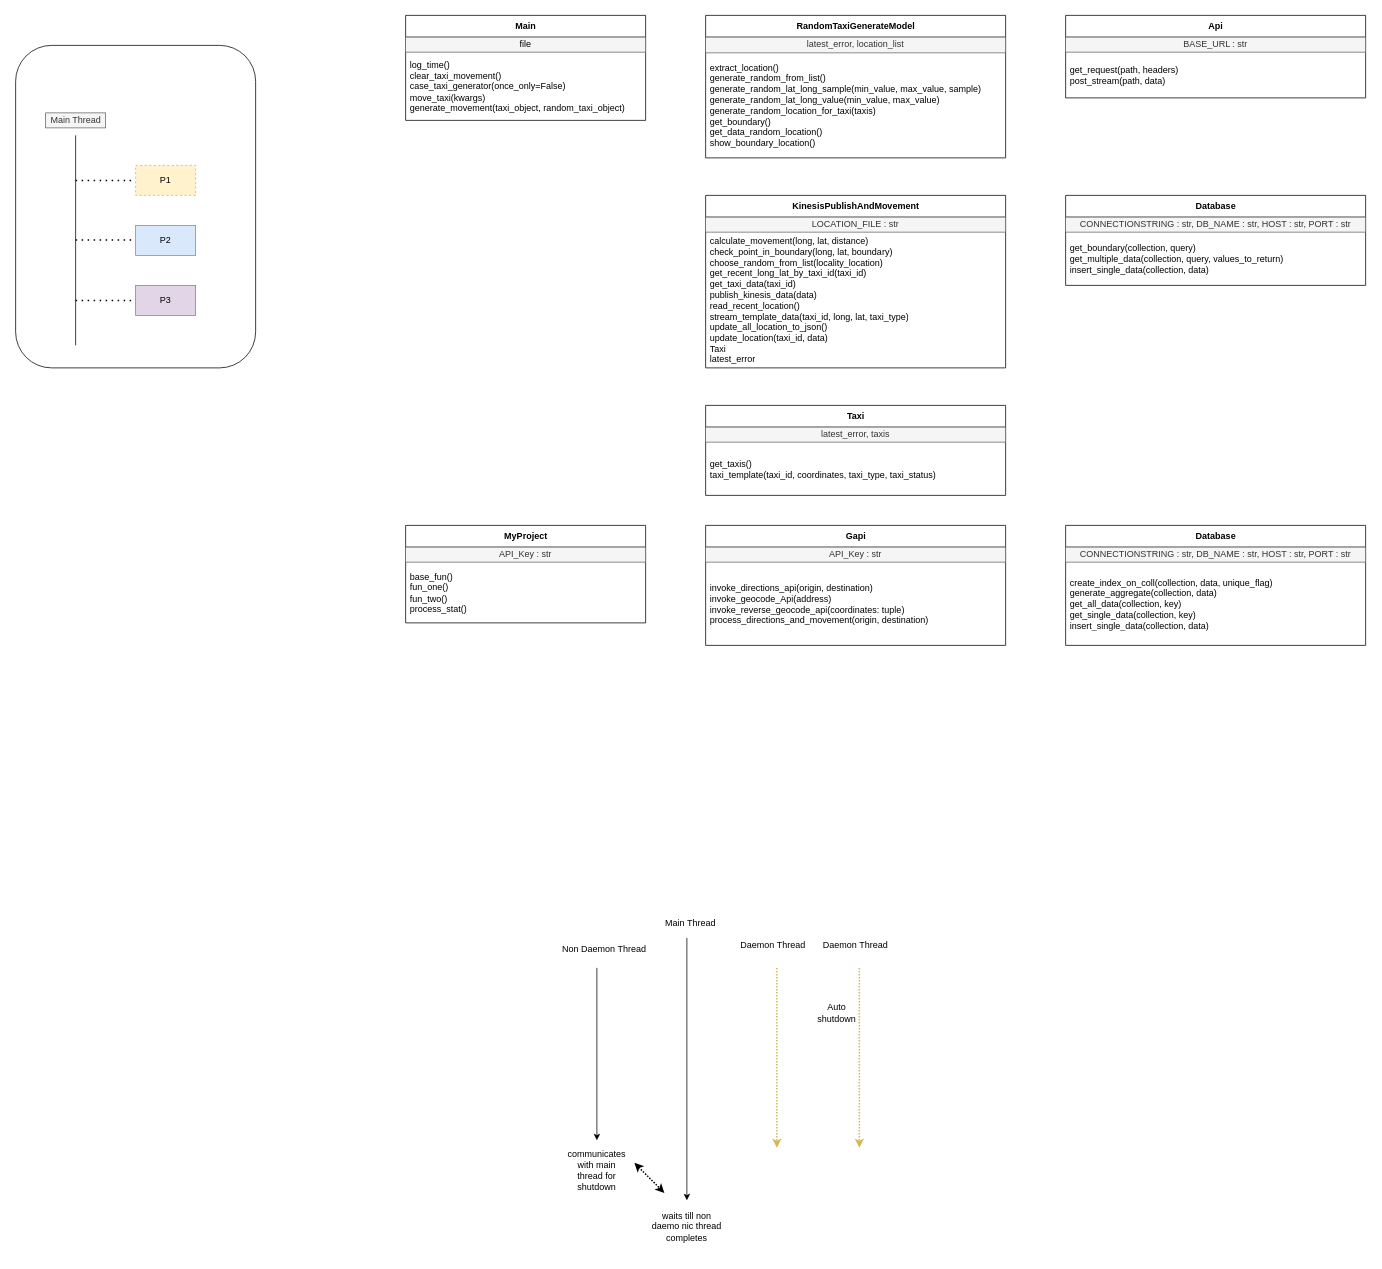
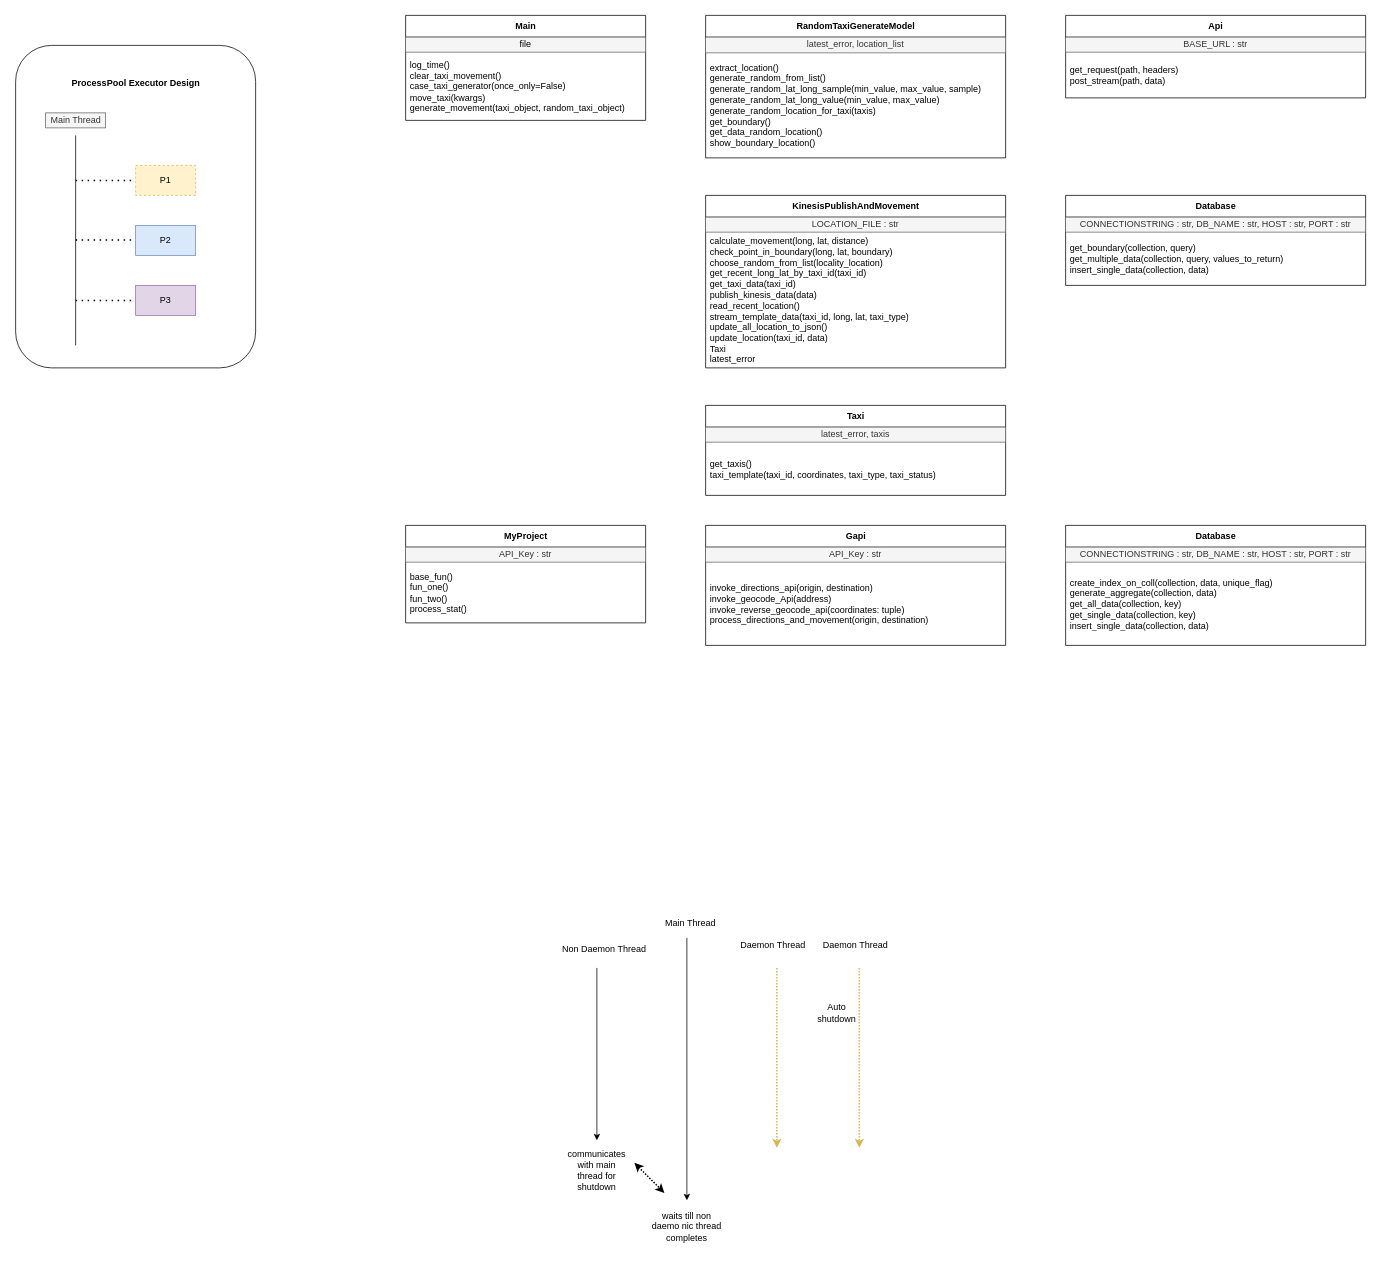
  <mxCell id="0" />
  <mxCell id="1" parent="0" />
  <mxCell id="2" value="" style="rounded=1;whiteSpace=wrap;html=1;" vertex="1" parent="1"><mxGeometry x="20" y="60" width="320" height="430" as="geometry" /></mxCell>
  <mxCell id="3" value="" style="endArrow=none;html=1;" edge="1" parent="1"><mxGeometry width="50" height="50" relative="1" as="geometry"><mxPoint x="100" y="460" as="sourcePoint" /><mxPoint x="100" y="180" as="targetPoint" /></mxGeometry></mxCell>
+ <mxCell id="4" value="ProcessPool Executor Design" style="text;html=1;align=center;verticalAlign=middle;resizable=0;points=[];autosize=1;strokeColor=none;fontStyle=1" vertex="1" parent="1"><mxGeometry x="85" y="100" width="190" height="20" as="geometry" /></mxCell>
  <mxCell id="5" value="Main Thread" style="text;html=1;align=center;verticalAlign=middle;resizable=0;points=[];autosize=1;strokeColor=#666666;fillColor=#f5f5f5;fontColor=#333333;" vertex="1" parent="1"><mxGeometry x="60" y="150" width="80" height="20" as="geometry" /></mxCell>
  <mxCell id="6" value="RandomTaxiGenerateModel" style="swimlane;fontStyle=1;align=center;verticalAlign=middle;childLayout=stackLayout;horizontal=1;startSize=29;horizontalStack=0;resizeParent=1;resizeParentMax=0;resizeLast=0;collapsible=0;marginBottom=0;html=1;" vertex="1" parent="1"><mxGeometry x="940" y="20" width="400" height="190" as="geometry" /></mxCell>
  <mxCell id="7" value="&lt;div&gt;latest_error,&amp;nbsp;&lt;span&gt;location_list&lt;/span&gt;&lt;/div&gt;&lt;div&gt;&lt;br&gt;&lt;/div&gt;" style="text;html=1;strokeColor=#666666;fillColor=#f5f5f5;align=center;verticalAlign=middle;spacingLeft=4;spacingRight=4;overflow=hidden;rotatable=0;points=[[0,0.5],[1,0.5]];portConstraint=eastwest;fontColor=#333333;" vertex="1" parent="6"><mxGeometry y="29" width="400" height="21" as="geometry" /></mxCell>
  <mxCell id="8" value="&lt;div&gt;extract_location()&lt;/div&gt;&lt;div&gt;generate_random_from_list()&lt;/div&gt;&lt;div&gt;generate_random_lat_long_sample(min_value, max_value, sample)&lt;/div&gt;&lt;div&gt;generate_random_lat_long_value(min_value, max_value)&lt;/div&gt;&lt;div&gt;generate_random_location_for_taxi(taxis)&lt;/div&gt;&lt;div&gt;get_boundary()&lt;/div&gt;&lt;div&gt;get_data_random_location()&lt;/div&gt;&lt;div&gt;show_boundary_location()&lt;/div&gt;" style="text;html=1;strokeColor=none;fillColor=none;align=left;verticalAlign=middle;spacingLeft=4;spacingRight=4;overflow=hidden;rotatable=0;points=[[0,0.5],[1,0.5]];portConstraint=eastwest;" vertex="1" parent="6"><mxGeometry y="50" width="400" height="140" as="geometry" /></mxCell>
  <mxCell id="9" value="KinesisPublishAndMovement" style="swimlane;fontStyle=1;align=center;verticalAlign=middle;childLayout=stackLayout;horizontal=1;startSize=29;horizontalStack=0;resizeParent=1;resizeParentMax=0;resizeLast=0;collapsible=0;marginBottom=0;html=1;" vertex="1" parent="1"><mxGeometry x="940" y="260" width="400" height="230" as="geometry" /></mxCell>
  <mxCell id="10" value="&lt;div&gt;LOCATION_FILE : str&lt;br&gt;&lt;/div&gt;" style="text;html=1;strokeColor=#666666;fillColor=#f5f5f5;align=center;verticalAlign=middle;spacingLeft=4;spacingRight=4;overflow=hidden;rotatable=0;points=[[0,0.5],[1,0.5]];portConstraint=eastwest;fontColor=#333333;" vertex="1" parent="9"><mxGeometry y="29" width="400" height="20" as="geometry" /></mxCell>
  <mxCell id="11" value="&lt;div&gt;calculate_movement(long, lat, distance)&lt;/div&gt;&lt;div&gt;check_point_in_boundary(long, lat, boundary)&lt;/div&gt;&lt;div&gt;choose_random_from_list(locality_location)&lt;/div&gt;&lt;div&gt;get_recent_long_lat_by_taxi_id(taxi_id)&lt;/div&gt;&lt;div&gt;get_taxi_data(taxi_id)&lt;/div&gt;&lt;div&gt;publish_kinesis_data(data)&lt;/div&gt;&lt;div&gt;read_recent_location()&lt;/div&gt;&lt;div&gt;stream_template_data(taxi_id, long, lat, taxi_type)&lt;/div&gt;&lt;div&gt;update_all_location_to_json()&lt;/div&gt;&lt;div&gt;update_location(taxi_id, data)&lt;/div&gt;&lt;div&gt;Taxi&lt;/div&gt;&lt;div&gt;latest_error&lt;/div&gt;" style="text;html=1;strokeColor=none;fillColor=none;align=left;verticalAlign=middle;spacingLeft=4;spacingRight=4;overflow=hidden;rotatable=0;points=[[0,0.5],[1,0.5]];portConstraint=eastwest;" vertex="1" parent="9"><mxGeometry y="49" width="400" height="181" as="geometry" /></mxCell>
  <mxCell id="12" value="Taxi" style="swimlane;fontStyle=1;align=center;verticalAlign=middle;childLayout=stackLayout;horizontal=1;startSize=29;horizontalStack=0;resizeParent=1;resizeParentMax=0;resizeLast=0;collapsible=0;marginBottom=0;html=1;" vertex="1" parent="1"><mxGeometry x="940" y="540" width="400" height="120" as="geometry" /></mxCell>
  <mxCell id="13" value="&lt;div&gt;latest_error,&amp;nbsp;&lt;span&gt;taxis&lt;/span&gt;&lt;/div&gt;" style="text;html=1;strokeColor=#666666;fillColor=#f5f5f5;align=center;verticalAlign=middle;spacingLeft=4;spacingRight=4;overflow=hidden;rotatable=0;points=[[0,0.5],[1,0.5]];portConstraint=eastwest;fontColor=#333333;" vertex="1" parent="12"><mxGeometry y="29" width="400" height="20" as="geometry" /></mxCell>
  <mxCell id="14" value="&lt;div&gt;get_taxis()&lt;/div&gt;&lt;div&gt;taxi_template(taxi_id, coordinates, taxi_type, taxi_status)&lt;/div&gt;" style="text;html=1;strokeColor=none;fillColor=none;align=left;verticalAlign=middle;spacingLeft=4;spacingRight=4;overflow=hidden;rotatable=0;points=[[0,0.5],[1,0.5]];portConstraint=eastwest;" vertex="1" parent="12"><mxGeometry y="49" width="400" height="71" as="geometry" /></mxCell>
  <mxCell id="15" value="Api" style="swimlane;fontStyle=1;align=center;verticalAlign=middle;childLayout=stackLayout;horizontal=1;startSize=29;horizontalStack=0;resizeParent=1;resizeParentMax=0;resizeLast=0;collapsible=0;marginBottom=0;html=1;" vertex="1" parent="1"><mxGeometry x="1420" y="20" width="400" height="110" as="geometry" /></mxCell>
  <mxCell id="16" value="BASE_URL : str" style="text;html=1;strokeColor=#666666;fillColor=#f5f5f5;align=center;verticalAlign=middle;spacingLeft=4;spacingRight=4;overflow=hidden;rotatable=0;points=[[0,0.5],[1,0.5]];portConstraint=eastwest;fontColor=#333333;" vertex="1" parent="15"><mxGeometry y="29" width="400" height="20" as="geometry" /></mxCell>
  <mxCell id="17" value="&lt;div&gt;get_request(path, headers)&lt;/div&gt;&lt;div&gt;post_stream(path, data)&lt;/div&gt;" style="text;html=1;strokeColor=none;fillColor=none;align=left;verticalAlign=middle;spacingLeft=4;spacingRight=4;overflow=hidden;rotatable=0;points=[[0,0.5],[1,0.5]];portConstraint=eastwest;" vertex="1" parent="15"><mxGeometry y="49" width="400" height="61" as="geometry" /></mxCell>
  <mxCell id="18" value="Database" style="swimlane;fontStyle=1;align=center;verticalAlign=middle;childLayout=stackLayout;horizontal=1;startSize=29;horizontalStack=0;resizeParent=1;resizeParentMax=0;resizeLast=0;collapsible=0;marginBottom=0;html=1;" vertex="1" parent="1"><mxGeometry x="1420" y="260" width="400" height="120" as="geometry" /></mxCell>
  <mxCell id="19" value="&lt;div&gt;CONNECTIONSTRING : str,&amp;nbsp;&lt;span&gt;DB_NAME : str,&amp;nbsp;&lt;/span&gt;&lt;span&gt;HOST : str,&amp;nbsp;&lt;/span&gt;&lt;span&gt;PORT : str&lt;/span&gt;&lt;/div&gt;" style="text;html=1;strokeColor=#666666;fillColor=#f5f5f5;align=center;verticalAlign=middle;spacingLeft=4;spacingRight=4;overflow=hidden;rotatable=0;points=[[0,0.5],[1,0.5]];portConstraint=eastwest;fontColor=#333333;" vertex="1" parent="18"><mxGeometry y="29" width="400" height="20" as="geometry" /></mxCell>
  <mxCell id="20" value="&lt;div&gt;get_boundary(collection, query)&lt;/div&gt;&lt;div&gt;get_multiple_data(collection, query, values_to_return)&lt;/div&gt;&lt;div&gt;insert_single_data(collection, data)&lt;/div&gt;" style="text;html=1;strokeColor=none;fillColor=none;align=left;verticalAlign=middle;spacingLeft=4;spacingRight=4;overflow=hidden;rotatable=0;points=[[0,0.5],[1,0.5]];portConstraint=eastwest;" vertex="1" parent="18"><mxGeometry y="49" width="400" height="71" as="geometry" /></mxCell>
  <mxCell id="21" value="Main" style="swimlane;fontStyle=1;align=center;verticalAlign=middle;childLayout=stackLayout;horizontal=1;startSize=29;horizontalStack=0;resizeParent=1;resizeParentMax=0;resizeLast=0;collapsible=0;marginBottom=0;html=1;" vertex="1" parent="1"><mxGeometry x="540" y="20" width="320" height="140" as="geometry" /></mxCell>
  <mxCell id="22" value="&lt;span style=&quot;color: rgb(0 , 0 , 0) ; text-align: left&quot;&gt;file&lt;/span&gt;" style="text;html=1;strokeColor=#666666;fillColor=#f5f5f5;align=center;verticalAlign=middle;spacingLeft=4;spacingRight=4;overflow=hidden;rotatable=0;points=[[0,0.5],[1,0.5]];portConstraint=eastwest;fontColor=#333333;" vertex="1" parent="21"><mxGeometry y="29" width="320" height="20" as="geometry" /></mxCell>
  <mxCell id="23" value="&lt;div&gt;&lt;span&gt;log_time()&lt;/span&gt;&lt;br&gt;&lt;/div&gt;&lt;div&gt;clear_taxi_movement()&lt;/div&gt;&lt;div&gt;case_taxi_generator(once_only=False)&lt;/div&gt;&lt;div&gt;move_taxi(kwargs)&lt;/div&gt;&lt;div&gt;generate_movement(taxi_object, random_taxi_object)&lt;/div&gt;" style="text;html=1;strokeColor=none;fillColor=none;align=left;verticalAlign=middle;spacingLeft=4;spacingRight=4;overflow=hidden;rotatable=0;points=[[0,0.5],[1,0.5]];portConstraint=eastwest;" vertex="1" parent="21"><mxGeometry y="49" width="320" height="91" as="geometry" /></mxCell>
  <mxCell id="24" value="Database" style="swimlane;fontStyle=1;align=center;verticalAlign=middle;childLayout=stackLayout;horizontal=1;startSize=29;horizontalStack=0;resizeParent=1;resizeParentMax=0;resizeLast=0;collapsible=0;marginBottom=0;html=1;" vertex="1" parent="1"><mxGeometry x="1420" y="700" width="400" height="160" as="geometry" /></mxCell>
  <mxCell id="25" value="&lt;div&gt;CONNECTIONSTRING : str,&amp;nbsp;&lt;span&gt;DB_NAME : str,&amp;nbsp;&lt;/span&gt;&lt;span&gt;HOST : str,&amp;nbsp;&lt;/span&gt;&lt;span&gt;PORT : str&lt;/span&gt;&lt;/div&gt;" style="text;html=1;strokeColor=#666666;fillColor=#f5f5f5;align=center;verticalAlign=middle;spacingLeft=4;spacingRight=4;overflow=hidden;rotatable=0;points=[[0,0.5],[1,0.5]];portConstraint=eastwest;fontColor=#333333;" vertex="1" parent="24"><mxGeometry y="29" width="400" height="20" as="geometry" /></mxCell>
  <mxCell id="26" value="&lt;div&gt;create_index_on_coll(collection, data, unique_flag)&lt;/div&gt;&lt;div&gt;generate_aggregate(collection, data)&lt;/div&gt;&lt;div&gt;get_all_data(collection, key)&lt;/div&gt;&lt;div&gt;get_single_data(collection, key)&lt;/div&gt;&lt;div&gt;insert_single_data(collection, data)&lt;/div&gt;" style="text;html=1;strokeColor=none;fillColor=none;align=left;verticalAlign=middle;spacingLeft=4;spacingRight=4;overflow=hidden;rotatable=0;points=[[0,0.5],[1,0.5]];portConstraint=eastwest;" vertex="1" parent="24"><mxGeometry y="49" width="400" height="111" as="geometry" /></mxCell>
  <mxCell id="27" value="Gapi" style="swimlane;fontStyle=1;align=center;verticalAlign=middle;childLayout=stackLayout;horizontal=1;startSize=29;horizontalStack=0;resizeParent=1;resizeParentMax=0;resizeLast=0;collapsible=0;marginBottom=0;html=1;" vertex="1" parent="1"><mxGeometry x="940" y="700" width="400" height="160" as="geometry" /></mxCell>
  <mxCell id="28" value="API_Key : str" style="text;html=1;strokeColor=#666666;fillColor=#f5f5f5;align=center;verticalAlign=middle;spacingLeft=4;spacingRight=4;overflow=hidden;rotatable=0;points=[[0,0.5],[1,0.5]];portConstraint=eastwest;fontColor=#333333;" vertex="1" parent="27"><mxGeometry y="29" width="400" height="20" as="geometry" /></mxCell>
  <mxCell id="29" value="&lt;div&gt;invoke_directions_api(origin, destination)&lt;/div&gt;&lt;div&gt;invoke_geocode_Api(address)&lt;/div&gt;&lt;div&gt;invoke_reverse_geocode_api(coordinates: tuple)&lt;/div&gt;&lt;div&gt;process_directions_and_movement(origin, destination)&lt;/div&gt;" style="text;html=1;strokeColor=none;fillColor=none;align=left;verticalAlign=middle;spacingLeft=4;spacingRight=4;overflow=hidden;rotatable=0;points=[[0,0.5],[1,0.5]];portConstraint=eastwest;" vertex="1" parent="27"><mxGeometry y="49" width="400" height="111" as="geometry" /></mxCell>
  <mxCell id="30" value="MyProject" style="swimlane;fontStyle=1;align=center;verticalAlign=middle;childLayout=stackLayout;horizontal=1;startSize=29;horizontalStack=0;resizeParent=1;resizeParentMax=0;resizeLast=0;collapsible=0;marginBottom=0;html=1;" vertex="1" parent="1"><mxGeometry x="540" y="700" width="320" height="130" as="geometry" /></mxCell>
  <mxCell id="31" value="API_Key : str" style="text;html=1;strokeColor=#666666;fillColor=#f5f5f5;align=center;verticalAlign=middle;spacingLeft=4;spacingRight=4;overflow=hidden;rotatable=0;points=[[0,0.5],[1,0.5]];portConstraint=eastwest;fontColor=#333333;" vertex="1" parent="30"><mxGeometry y="29" width="320" height="20" as="geometry" /></mxCell>
  <mxCell id="32" value="&lt;div&gt;base_fun()&lt;/div&gt;&lt;div&gt;fun_one()&lt;/div&gt;&lt;div&gt;fun_two()&lt;/div&gt;&lt;div&gt;process_stat()&lt;/div&gt;" style="text;html=1;strokeColor=none;fillColor=none;align=left;verticalAlign=middle;spacingLeft=4;spacingRight=4;overflow=hidden;rotatable=0;points=[[0,0.5],[1,0.5]];portConstraint=eastwest;" vertex="1" parent="30"><mxGeometry y="49" width="320" height="81" as="geometry" /></mxCell>
  <mxCell id="33" value="P1" style="rounded=0;whiteSpace=wrap;html=1;fillColor=#fff2cc;strokeColor=#d6b656;dashed=1;" vertex="1" parent="1"><mxGeometry x="180" y="220" width="80" height="40" as="geometry" /></mxCell>
  <mxCell id="34" value="P2" style="rounded=0;whiteSpace=wrap;html=1;fillColor=#dae8fc;strokeColor=#6c8ebf;" vertex="1" parent="1"><mxGeometry x="180" y="300" width="80" height="40" as="geometry" /></mxCell>
  <mxCell id="35" value="P3" style="rounded=0;whiteSpace=wrap;html=1;fillColor=#e1d5e7;strokeColor=#9673a6;" vertex="1" parent="1"><mxGeometry x="180" y="380" width="80" height="40" as="geometry" /></mxCell>
  <mxCell id="36" value="" style="endArrow=none;dashed=1;html=1;dashPattern=1 3;strokeWidth=2;entryX=0;entryY=0.5;entryDx=0;entryDy=0;" edge="1" parent="1" target="33"><mxGeometry width="50" height="50" relative="1" as="geometry"><mxPoint x="100" y="240" as="sourcePoint" /><mxPoint x="380" y="310" as="targetPoint" /></mxGeometry></mxCell>
  <mxCell id="37" value="" style="endArrow=none;dashed=1;html=1;dashPattern=1 3;strokeWidth=2;entryX=0;entryY=0.5;entryDx=0;entryDy=0;" edge="1" parent="1"><mxGeometry width="50" height="50" relative="1" as="geometry"><mxPoint x="100" y="319.5" as="sourcePoint" /><mxPoint x="180" y="319.5" as="targetPoint" /></mxGeometry></mxCell>
  <mxCell id="38" value="" style="endArrow=none;dashed=1;html=1;dashPattern=1 3;strokeWidth=2;entryX=0;entryY=0.5;entryDx=0;entryDy=0;" edge="1" parent="1"><mxGeometry width="50" height="50" relative="1" as="geometry"><mxPoint x="100" y="400" as="sourcePoint" /><mxPoint x="180" y="400" as="targetPoint" /></mxGeometry></mxCell>
  <mxCell id="39" value="" style="endArrow=classic;html=1;" edge="1" parent="1" target="47"><mxGeometry width="50" height="50" relative="1" as="geometry"><mxPoint x="915" y="1250" as="sourcePoint" /><mxPoint x="915" y="1610" as="targetPoint" /></mxGeometry></mxCell>
  <mxCell id="40" value="Main Thread" style="text;html=1;strokeColor=none;fillColor=none;align=center;verticalAlign=middle;whiteSpace=wrap;rounded=0;" vertex="1" parent="1"><mxGeometry x="885" y="1220" width="70" height="20" as="geometry" /></mxCell>
  <mxCell id="41" value="" style="endArrow=classic;html=1;dashed=1;dashPattern=1 1;strokeWidth=2;fillColor=#fff2cc;strokeColor=#d6b656;" edge="1" parent="1"><mxGeometry width="50" height="50" relative="1" as="geometry"><mxPoint x="1035" y="1290" as="sourcePoint" /><mxPoint x="1035" y="1530" as="targetPoint" /></mxGeometry></mxCell>
  <mxCell id="42" value="Daemon Thread" style="text;html=1;strokeColor=none;fillColor=none;align=center;verticalAlign=middle;whiteSpace=wrap;rounded=0;" vertex="1" parent="1"><mxGeometry x="985" y="1250" width="90" height="20" as="geometry" /></mxCell>
  <mxCell id="43" value="Non Daemon Thread" style="text;html=1;strokeColor=none;fillColor=none;align=center;verticalAlign=middle;whiteSpace=wrap;rounded=0;" vertex="1" parent="1"><mxGeometry x="740" y="1255" width="130" height="20" as="geometry" /></mxCell>
  <mxCell id="44" value="" style="endArrow=classic;html=1;" edge="1" parent="1" target="46"><mxGeometry width="50" height="50" relative="1" as="geometry"><mxPoint x="795" y="1290" as="sourcePoint" /><mxPoint x="795" y="1530" as="targetPoint" /></mxGeometry></mxCell>
  <mxCell id="45" value="Auto shutdown" style="text;html=1;strokeColor=none;fillColor=none;align=center;verticalAlign=middle;whiteSpace=wrap;rounded=0;" vertex="1" parent="1"><mxGeometry x="1095" y="1340" width="40" height="20" as="geometry" /></mxCell>
  <mxCell id="46" value="communicates with main thread for shutdown" style="text;html=1;strokeColor=none;fillColor=none;align=center;verticalAlign=middle;whiteSpace=wrap;rounded=0;" vertex="1" parent="1"><mxGeometry x="755" y="1520" width="80" height="80" as="geometry" /></mxCell>
  <mxCell id="47" value="waits till non daemo nic thread completes" style="text;html=1;strokeColor=none;fillColor=none;align=center;verticalAlign=middle;whiteSpace=wrap;rounded=0;" vertex="1" parent="1"><mxGeometry x="865" y="1600" width="100" height="70" as="geometry" /></mxCell>
  <mxCell id="48" value="" style="endArrow=classic;startArrow=classic;html=1;dashed=1;dashPattern=1 1;strokeWidth=2;" edge="1" parent="1"><mxGeometry width="50" height="50" relative="1" as="geometry"><mxPoint x="845" y="1550" as="sourcePoint" /><mxPoint x="885" y="1590" as="targetPoint" /></mxGeometry></mxCell>
  <mxCell id="49" value="" style="endArrow=classic;html=1;dashed=1;dashPattern=1 1;strokeWidth=2;fillColor=#fff2cc;strokeColor=#d6b656;" edge="1" parent="1"><mxGeometry width="50" height="50" relative="1" as="geometry"><mxPoint x="1145" y="1290" as="sourcePoint" /><mxPoint x="1145" y="1530" as="targetPoint" /></mxGeometry></mxCell>
  <mxCell id="50" value="Daemon Thread" style="text;html=1;strokeColor=none;fillColor=none;align=center;verticalAlign=middle;whiteSpace=wrap;rounded=0;" vertex="1" parent="1"><mxGeometry x="1095" y="1250" width="90" height="20" as="geometry" /></mxCell>
